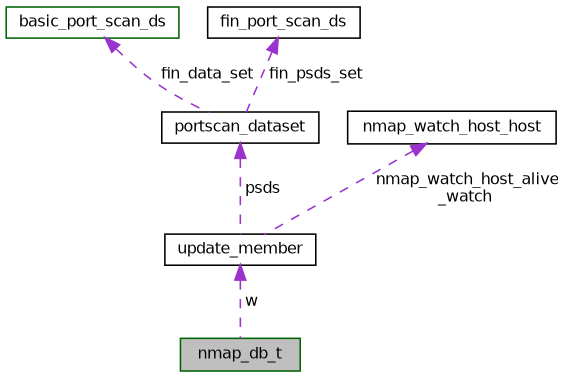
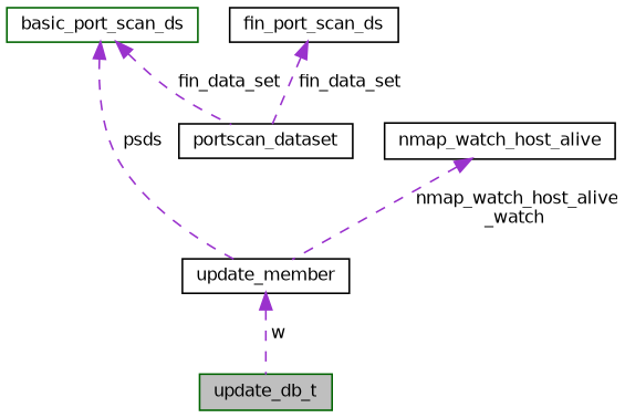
  digraph {
    node [color=black fillcolor=white fontname=Helvetica fontsize=10 shape=record style=filled]
    edge [color=darkorchid3 dir=back fontname=Helvetica fontsize=10 labelfontname=Helvetica labelfontsize=10 style=dashed]
-   n1 [color=darkgreen fillcolor=grey75 fontcolor=black height=0.2 label=nmap_db_t width=0.4]
+   n1 [color=darkgreen fillcolor=grey75 fontcolor=black height=0.2 label=update_db_t width=0.4]
    n2 [height=0.2 label=update_member width=0.4]
    n3 [height=0.2 label=portscan_dataset width=0.4]
    n4 [color=darkgreen height=0.2 label=basic_port_scan_ds width=0.4]
    n5 [height=0.2 label=fin_port_scan_ds width=0.4]
-   n6 [height=0.2 label=nmap_watch_host_host width=0.4]
+   n6 [height=0.2 label=nmap_watch_host_alive width=0.4]
    n2 -> n1 [label=" w"]
-   n3 -> n2 [label=" psds"]
+   n4 -> n2 [label=" psds"]
    n4 -> n3 [label=" fin_data_set"]
-   n5 -> n3 [label=" fin_psds_set"]
+   n5 -> n3 [label=" fin_data_set"]
    n6 -> n2 [label=" nmap_watch_host_alive\l_watch"]
  }
